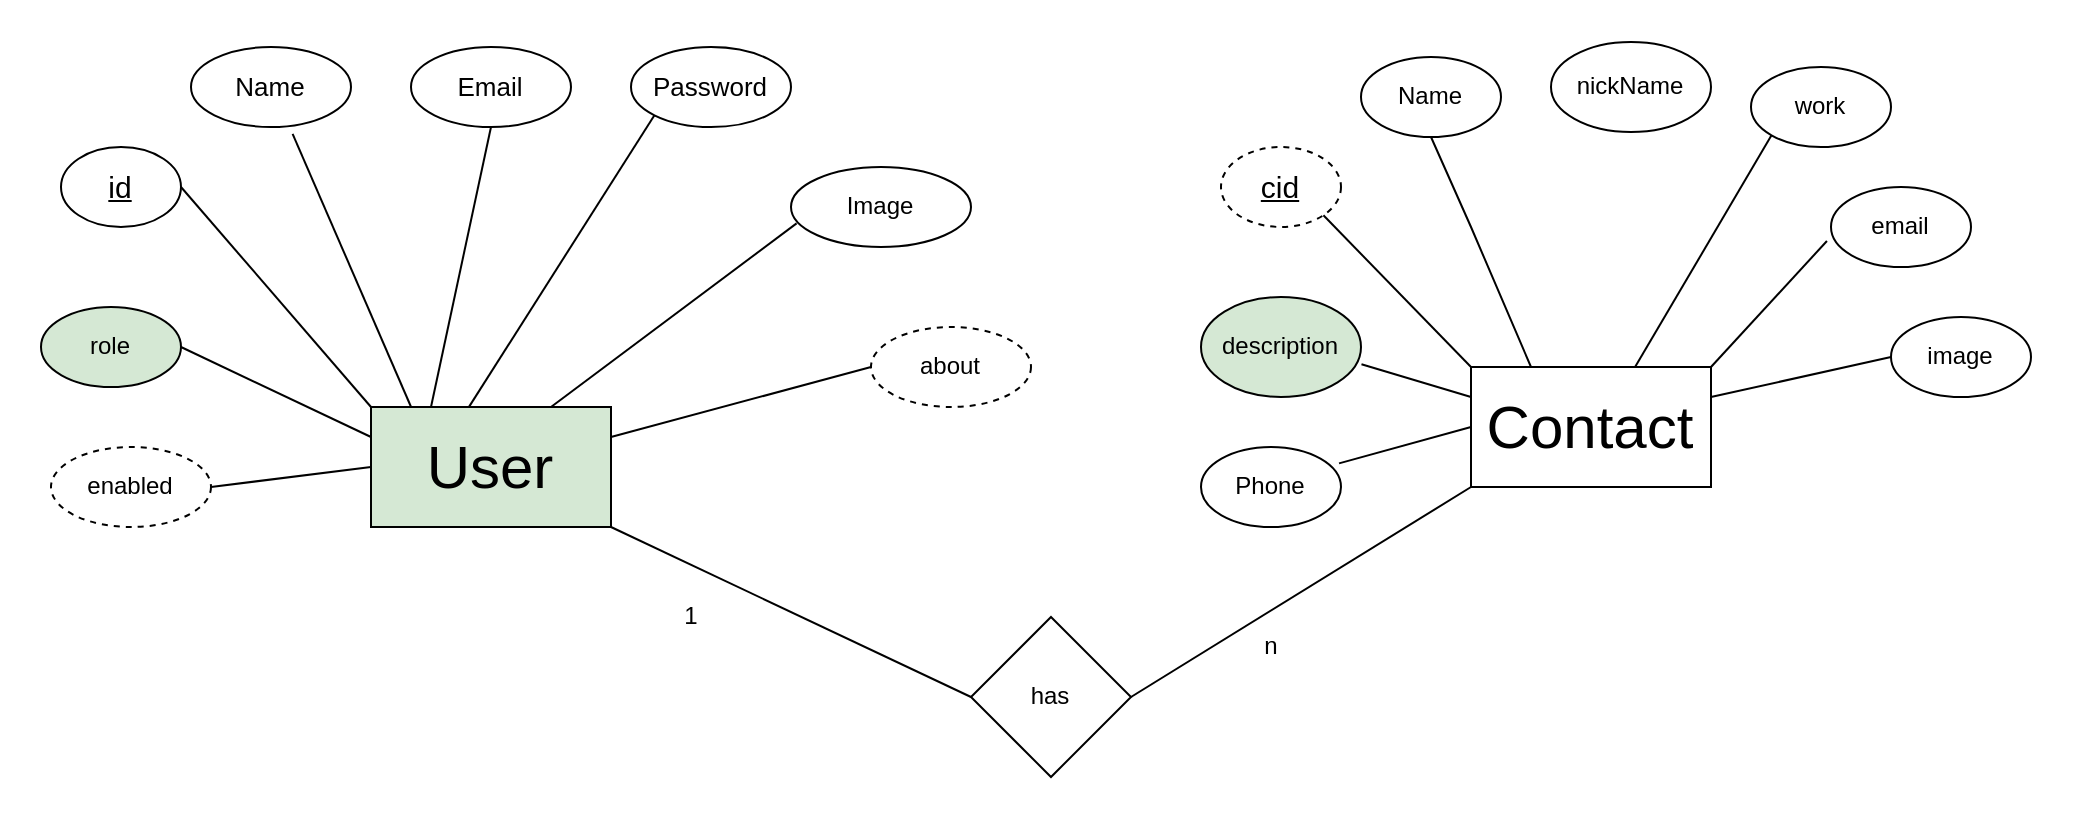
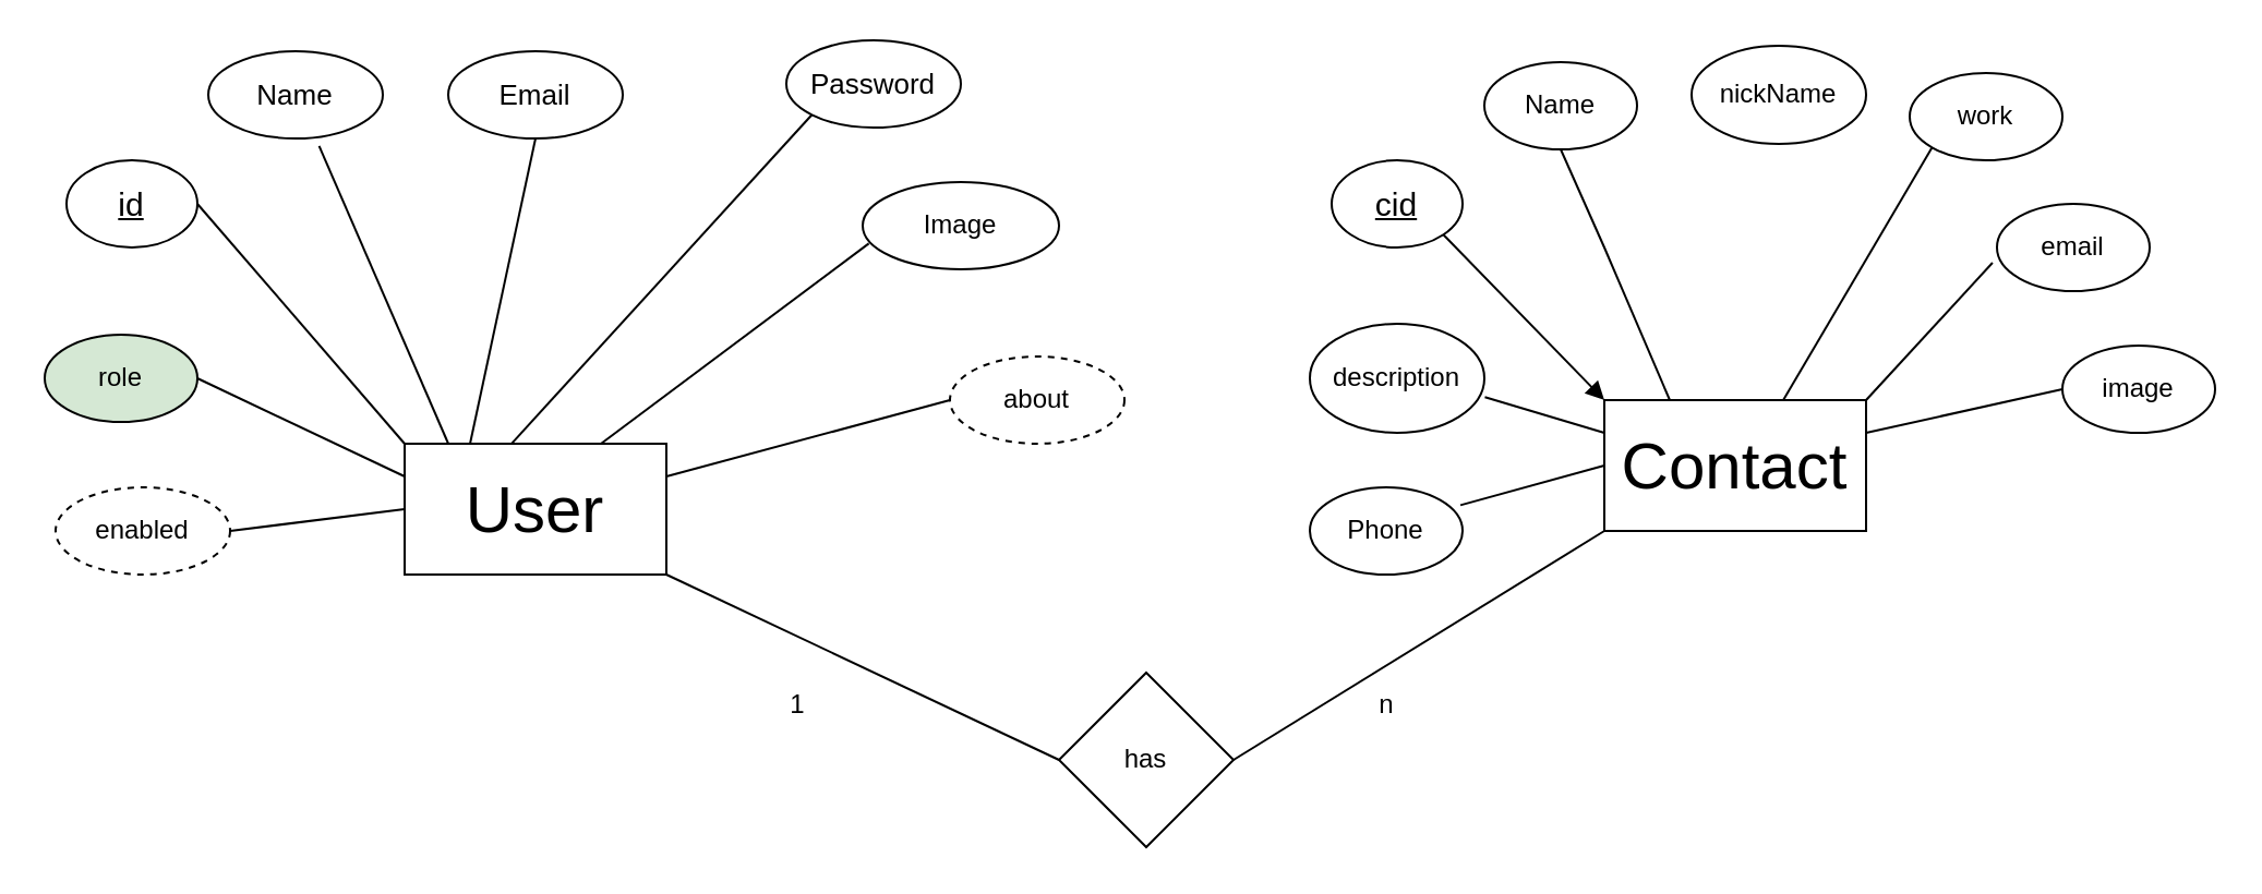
  <mxCell id="0" />
  <mxCell id="1" parent="0" />
- <mxCell id="2" value="&lt;font style=&quot;font-size: 30px;&quot;&gt;User&lt;/font&gt;" style="whiteSpace=wrap;html=1;fillColor=#d5e8d4;" vertex="1" parent="1"><mxGeometry x="185" y="203" width="120" height="60" as="geometry" /></mxCell>
+ <mxCell id="2" value="&lt;font style=&quot;font-size: 30px;&quot;&gt;User&lt;/font&gt;" style="whiteSpace=wrap;html=1;" vertex="1" parent="1"><mxGeometry x="185" y="203" width="120" height="60" as="geometry" /></mxCell>
  <mxCell id="3" value="&lt;font style=&quot;font-size: 30px;&quot;&gt;Contact&lt;/font&gt;" style="whiteSpace=wrap;html=1;" vertex="1" parent="1"><mxGeometry x="735" y="183" width="120" height="60" as="geometry" /></mxCell>
  <mxCell id="4" value="&lt;font size=&quot;1&quot; style=&quot;&quot;&gt;&lt;u style=&quot;font-size: 15px;&quot;&gt;id&lt;/u&gt;&lt;/font&gt;" style="ellipse;whiteSpace=wrap;html=1;" vertex="1" parent="1"><mxGeometry x="30" y="73" width="60" height="40" as="geometry" /></mxCell>
  <mxCell id="5" value="&lt;font style=&quot;font-size: 13px;&quot;&gt;Name&lt;/font&gt;" style="ellipse;whiteSpace=wrap;html=1;" vertex="1" parent="1"><mxGeometry x="95" y="23" width="80" height="40" as="geometry" /></mxCell>
  <mxCell id="6" value="&lt;font style=&quot;font-size: 13px;&quot;&gt;Email&lt;/font&gt;" style="ellipse;whiteSpace=wrap;html=1;" vertex="1" parent="1"><mxGeometry x="205" y="23" width="80" height="40" as="geometry" /></mxCell>
- <mxCell id="7" value="&lt;font style=&quot;font-size: 13px;&quot;&gt;Password&lt;/font&gt;" style="ellipse;whiteSpace=wrap;html=1;" vertex="1" parent="1"><mxGeometry x="315" y="23" width="80" height="40" as="geometry" /></mxCell>
+ <mxCell id="7" value="&lt;font style=&quot;font-size: 13px;&quot;&gt;Password&lt;/font&gt;" style="ellipse;whiteSpace=wrap;html=1;" vertex="1" parent="1"><mxGeometry x="360" y="18" width="80" height="40" as="geometry" /></mxCell>
  <mxCell id="8" value="about" style="ellipse;whiteSpace=wrap;html=1;dashed=1;" vertex="1" parent="1"><mxGeometry x="435" y="163" width="80" height="40" as="geometry" /></mxCell>
  <mxCell id="9" value="Image" style="ellipse;whiteSpace=wrap;html=1;" vertex="1" parent="1"><mxGeometry x="395" y="83" width="90" height="40" as="geometry" /></mxCell>
  <mxCell id="10" style="edgeStyle=orthogonalEdgeStyle;rounded=0;orthogonalLoop=1;jettySize=auto;html=1;exitX=0.5;exitY=1;exitDx=0;exitDy=0;" edge="1" parent="1" source="8" target="8"><mxGeometry relative="1" as="geometry" /></mxCell>
  <mxCell id="11" value="role" style="ellipse;whiteSpace=wrap;html=1;fillColor=#d5e8d4;" vertex="1" parent="1"><mxGeometry x="20" y="153" width="70" height="40" as="geometry" /></mxCell>
  <mxCell id="12" value="enabled" style="ellipse;whiteSpace=wrap;html=1;dashed=1;" vertex="1" parent="1"><mxGeometry x="25" y="223" width="80" height="40" as="geometry" /></mxCell>
  <mxCell id="13" value="" style="endArrow=none;html=1;rounded=0;exitX=0.635;exitY=1.085;exitDx=0;exitDy=0;exitPerimeter=0;entryX=0.167;entryY=0;entryDx=0;entryDy=0;entryPerimeter=0;" edge="1" parent="1" source="5" target="2"><mxGeometry width="50" height="50" relative="1" as="geometry"><mxPoint x="395" y="193" as="sourcePoint" /><mxPoint x="445" y="143" as="targetPoint" /></mxGeometry></mxCell>
  <mxCell id="14" value="" style="endArrow=none;html=1;rounded=0;exitX=0.5;exitY=1;exitDx=0;exitDy=0;exitPerimeter=0;entryX=0.25;entryY=0;entryDx=0;entryDy=0;" edge="1" parent="1" source="6" target="2"><mxGeometry width="50" height="50" relative="1" as="geometry"><mxPoint x="235" y="66" as="sourcePoint" /><mxPoint x="294" y="203" as="targetPoint" /></mxGeometry></mxCell>
  <mxCell id="15" value="" style="endArrow=none;html=1;rounded=0;exitX=0;exitY=1;exitDx=0;exitDy=0;entryX=0.407;entryY=0.003;entryDx=0;entryDy=0;entryPerimeter=0;" edge="1" parent="1" source="7" target="2"><mxGeometry width="50" height="50" relative="1" as="geometry"><mxPoint x="255" y="73" as="sourcePoint" /><mxPoint x="225" y="213" as="targetPoint" /></mxGeometry></mxCell>
  <mxCell id="16" value="" style="endArrow=none;html=1;rounded=0;exitX=0.031;exitY=0.705;exitDx=0;exitDy=0;entryX=0.75;entryY=0;entryDx=0;entryDy=0;exitPerimeter=0;" edge="1" parent="1" source="9" target="2"><mxGeometry width="50" height="50" relative="1" as="geometry"><mxPoint x="395" y="57" as="sourcePoint" /><mxPoint x="302" y="203" as="targetPoint" /></mxGeometry></mxCell>
  <mxCell id="17" value="" style="endArrow=none;html=1;rounded=0;exitX=0;exitY=0.5;exitDx=0;exitDy=0;entryX=1;entryY=0.25;entryDx=0;entryDy=0;" edge="1" parent="1" source="8" target="2"><mxGeometry width="50" height="50" relative="1" as="geometry"><mxPoint x="435" y="133" as="sourcePoint" /><mxPoint x="315" y="233" as="targetPoint" /></mxGeometry></mxCell>
  <mxCell id="18" value="" style="endArrow=none;html=1;rounded=0;exitX=1;exitY=0.5;exitDx=0;exitDy=0;entryX=0;entryY=0;entryDx=0;entryDy=0;" edge="1" parent="1" source="4" target="2"><mxGeometry width="50" height="50" relative="1" as="geometry"><mxPoint x="116" y="93" as="sourcePoint" /><mxPoint x="175" y="230" as="targetPoint" /></mxGeometry></mxCell>
  <mxCell id="19" value="" style="endArrow=none;html=1;rounded=0;exitX=1;exitY=0.5;exitDx=0;exitDy=0;entryX=0;entryY=0.25;entryDx=0;entryDy=0;" edge="1" parent="1" source="11" target="2"><mxGeometry width="50" height="50" relative="1" as="geometry"><mxPoint x="95" y="128" as="sourcePoint" /><mxPoint x="190" y="238" as="targetPoint" /></mxGeometry></mxCell>
  <mxCell id="20" value="" style="endArrow=none;html=1;rounded=0;exitX=1;exitY=0.5;exitDx=0;exitDy=0;entryX=0;entryY=0.5;entryDx=0;entryDy=0;" edge="1" parent="1" source="12" target="2"><mxGeometry width="50" height="50" relative="1" as="geometry"><mxPoint x="87.5" y="198" as="sourcePoint" /><mxPoint x="175" y="233" as="targetPoint" /></mxGeometry></mxCell>
- <mxCell id="21" value="&lt;u&gt;&lt;font style=&quot;font-size: 15px;&quot;&gt;cid&lt;/font&gt;&lt;/u&gt;" style="ellipse;whiteSpace=wrap;html=1;dashed=1;" vertex="1" parent="1"><mxGeometry x="610" y="73" width="60" height="40" as="geometry" /></mxCell>
+ <mxCell id="21" value="&lt;u&gt;&lt;font style=&quot;font-size: 15px;&quot;&gt;cid&lt;/font&gt;&lt;/u&gt;" style="ellipse;whiteSpace=wrap;html=1;" vertex="1" parent="1"><mxGeometry x="610" y="73" width="60" height="40" as="geometry" /></mxCell>
  <mxCell id="22" value="Name" style="ellipse;whiteSpace=wrap;html=1;" vertex="1" parent="1"><mxGeometry x="680" y="28" width="70" height="40" as="geometry" /></mxCell>
  <mxCell id="23" value="nickName" style="ellipse;whiteSpace=wrap;html=1;" vertex="1" parent="1"><mxGeometry x="775" y="20.5" width="80" height="45" as="geometry" /></mxCell>
  <mxCell id="24" value="work" style="ellipse;whiteSpace=wrap;html=1;" vertex="1" parent="1"><mxGeometry x="875" y="33" width="70" height="40" as="geometry" /></mxCell>
  <mxCell id="25" value="email" style="ellipse;whiteSpace=wrap;html=1;" vertex="1" parent="1"><mxGeometry x="915" y="93" width="70" height="40" as="geometry" /></mxCell>
  <mxCell id="26" value="image" style="ellipse;whiteSpace=wrap;html=1;" vertex="1" parent="1"><mxGeometry x="945" y="158" width="70" height="40" as="geometry" /></mxCell>
- <mxCell id="27" value="description" style="ellipse;whiteSpace=wrap;html=1;fillColor=#d5e8d4;" vertex="1" parent="1"><mxGeometry x="600" y="148" width="80" height="50" as="geometry" /></mxCell>
+ <mxCell id="27" value="description" style="ellipse;whiteSpace=wrap;html=1;" vertex="1" parent="1"><mxGeometry x="600" y="148" width="80" height="50" as="geometry" /></mxCell>
  <mxCell id="28" value="Phone" style="ellipse;whiteSpace=wrap;html=1;" vertex="1" parent="1"><mxGeometry x="600" y="223" width="70" height="40" as="geometry" /></mxCell>
  <mxCell id="29" value="" style="endArrow=none;html=1;rounded=0;entryX=0;entryY=0.5;entryDx=0;entryDy=0;exitX=0.986;exitY=0.205;exitDx=0;exitDy=0;exitPerimeter=0;" edge="1" parent="1" source="28" target="3"><mxGeometry width="50" height="50" relative="1" as="geometry"><mxPoint x="635" y="223" as="sourcePoint" /><mxPoint x="685" y="173" as="targetPoint" /></mxGeometry></mxCell>
  <mxCell id="30" value="" style="endArrow=none;html=1;rounded=0;entryX=0;entryY=0.25;entryDx=0;entryDy=0;exitX=1.003;exitY=0.672;exitDx=0;exitDy=0;exitPerimeter=0;" edge="1" parent="1" source="27" target="3"><mxGeometry width="50" height="50" relative="1" as="geometry"><mxPoint x="635" y="223" as="sourcePoint" /><mxPoint x="685" y="173" as="targetPoint" /></mxGeometry></mxCell>
  <mxCell id="31" value="" style="endArrow=none;html=1;rounded=0;entryX=0.5;entryY=1;entryDx=0;entryDy=0;exitX=0.25;exitY=0;exitDx=0;exitDy=0;" edge="1" parent="1" source="3" target="22"><mxGeometry width="50" height="50" relative="1" as="geometry"><mxPoint x="635" y="223" as="sourcePoint" /><mxPoint x="685" y="173" as="targetPoint" /><Array as="points"><mxPoint x="735" y="113" /></Array></mxGeometry></mxCell>
- <mxCell id="32" value="" style="endArrow=none;html=1;rounded=0;exitX=1;exitY=1;exitDx=0;exitDy=0;entryX=0;entryY=0;entryDx=0;entryDy=0;" edge="1" parent="1" source="21" target="3"><mxGeometry width="50" height="50" relative="1" as="geometry"><mxPoint x="635" y="223" as="sourcePoint" /><mxPoint x="685" y="173" as="targetPoint" /></mxGeometry></mxCell>
+ <mxCell id="32" value="" style="endArrow=block;html=1;rounded=0;exitX=1;exitY=1;exitDx=0;exitDy=0;entryX=0;entryY=0;entryDx=0;entryDy=0;" edge="1" parent="1" source="21" target="3"><mxGeometry width="50" height="50" relative="1" as="geometry"><mxPoint x="635" y="223" as="sourcePoint" /><mxPoint x="685" y="173" as="targetPoint" /></mxGeometry></mxCell>
  <mxCell id="33" value="" style="endArrow=none;html=1;rounded=0;entryX=0;entryY=1;entryDx=0;entryDy=0;exitX=0.683;exitY=0.003;exitDx=0;exitDy=0;exitPerimeter=0;" edge="1" parent="1" source="3" target="24"><mxGeometry width="50" height="50" relative="1" as="geometry"><mxPoint x="635" y="223" as="sourcePoint" /><mxPoint x="685" y="173" as="targetPoint" /></mxGeometry></mxCell>
  <mxCell id="34" value="" style="endArrow=none;html=1;rounded=0;entryX=-0.029;entryY=0.675;entryDx=0;entryDy=0;exitX=1;exitY=0;exitDx=0;exitDy=0;entryPerimeter=0;" edge="1" parent="1" source="3" target="25"><mxGeometry width="50" height="50" relative="1" as="geometry"><mxPoint x="827" y="193" as="sourcePoint" /><mxPoint x="895" y="77" as="targetPoint" /></mxGeometry></mxCell>
  <mxCell id="35" value="" style="endArrow=none;html=1;rounded=0;entryX=0;entryY=0.5;entryDx=0;entryDy=0;exitX=1;exitY=0.25;exitDx=0;exitDy=0;" edge="1" parent="1" source="3" target="26"><mxGeometry width="50" height="50" relative="1" as="geometry"><mxPoint x="865" y="193" as="sourcePoint" /><mxPoint x="923" y="130" as="targetPoint" /></mxGeometry></mxCell>
  <mxCell id="36" value="has" style="rhombus;whiteSpace=wrap;html=1;" vertex="1" parent="1"><mxGeometry x="485" y="308" width="80" height="80" as="geometry" /></mxCell>
  <mxCell id="37" value="" style="endArrow=none;html=1;rounded=0;entryX=1;entryY=1;entryDx=0;entryDy=0;exitX=0;exitY=0.5;exitDx=0;exitDy=0;" edge="1" parent="1" source="36" target="2"><mxGeometry width="50" height="50" relative="1" as="geometry"><mxPoint x="505" y="263" as="sourcePoint" /><mxPoint x="555" y="213" as="targetPoint" /></mxGeometry></mxCell>
  <mxCell id="38" value="" style="endArrow=none;html=1;rounded=0;entryX=0;entryY=1;entryDx=0;entryDy=0;exitX=1;exitY=0.5;exitDx=0;exitDy=0;" edge="1" parent="1" source="36" target="3"><mxGeometry width="50" height="50" relative="1" as="geometry"><mxPoint x="505" y="263" as="sourcePoint" /><mxPoint x="555" y="213" as="targetPoint" /></mxGeometry></mxCell>
- <mxCell id="39" value="1" style="text;html=1;align=center;verticalAlign=middle;resizable=0;points=[];autosize=1;strokeColor=none;fillColor=none;" vertex="1" parent="1"><mxGeometry x="330" y="293" width="30" height="30" as="geometry" /></mxCell>
+ <mxCell id="39" value="1" style="text;html=1;align=center;verticalAlign=middle;resizable=0;points=[];autosize=1;strokeColor=none;fillColor=none;" vertex="1" parent="1"><mxGeometry x="350" y="308" width="30" height="30" as="geometry" /></mxCell>
  <mxCell id="40" value="n" style="text;html=1;align=center;verticalAlign=middle;resizable=0;points=[];autosize=1;strokeColor=none;fillColor=none;" vertex="1" parent="1"><mxGeometry x="620" y="308" width="30" height="30" as="geometry" /></mxCell>
